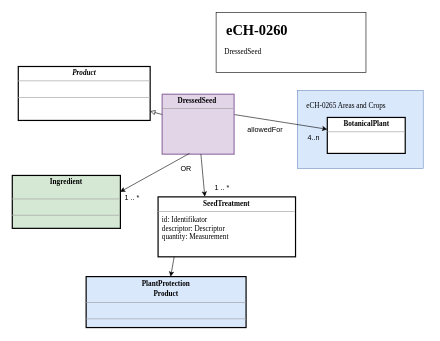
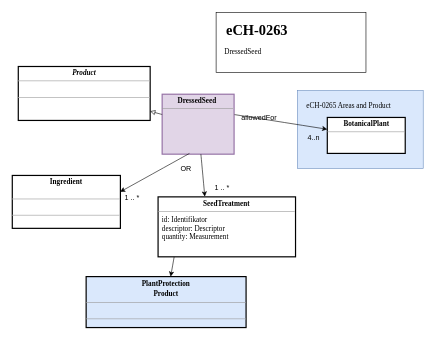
  <mxCell id="0" />
  <mxCell id="1" parent="0" />
  <mxCell id="2" value="v&amp;nbsp; &amp;nbsp; &amp;nbsp; &amp;nbsp; &amp;nbsp; &amp;nbsp; &amp;nbsp;&amp;nbsp;" style="rounded=0;whiteSpace=wrap;html=1;fillColor=#dae8fc;strokeColor=#6c8ebf;fontFamily=Verdana;" parent="1" vertex="1"><mxGeometry x="495.5" y="150" width="210" height="130" as="geometry" /></mxCell>
  <mxCell id="3" value="&lt;p style=&quot;margin:0px;margin-top:4px;text-align:center;&quot;&gt;&lt;b&gt;PlantProtection&lt;/b&gt;&lt;/p&gt;&lt;p style=&quot;margin:0px;margin-top:4px;text-align:center;&quot;&gt;&lt;b&gt;Product&lt;/b&gt;&lt;/p&gt;&lt;hr size=&quot;1&quot;&gt;&lt;p style=&quot;margin:0px;margin-left:4px;&quot;&gt;&amp;nbsp;&lt;br&gt;&lt;/p&gt;&lt;hr size=&quot;1&quot;&gt;&lt;p style=&quot;margin:0px;margin-left:4px;&quot;&gt;&lt;br&gt;&lt;/p&gt;" style="verticalAlign=top;align=left;overflow=fill;fontSize=12;fontFamily=Verdana;html=1;sketch=0;strokeWidth=2;fillColor=#dae8fc;" parent="1" vertex="1"><mxGeometry x="143.2" y="460.5" width="266.8" height="85" as="geometry" /></mxCell>
  <mxCell id="4" value="&lt;p style=&quot;margin:0px;margin-top:4px;text-align:center;&quot;&gt;&lt;b&gt;DressedSeed&lt;/b&gt;&lt;span style=&quot;background-color: initial; text-align: left;&quot;&gt;&amp;nbsp;&lt;/span&gt;&lt;/p&gt;&lt;hr size=&quot;1&quot;&gt;&lt;p style=&quot;margin:0px;margin-left:4px;&quot;&gt;&lt;br&gt;&lt;/p&gt;" style="verticalAlign=top;align=left;overflow=fill;fontSize=12;fontFamily=Verdana;html=1;sketch=0;strokeWidth=2;fillColor=#e1d5e7;strokeColor=#9673a6;" parent="1" vertex="1"><mxGeometry x="270" y="156.25" width="120" height="100" as="geometry" /></mxCell>
- <mxCell id="5" value="eCH-0265 Areas and Crops" style="text;html=1;strokeColor=none;fillColor=none;align=left;verticalAlign=middle;whiteSpace=wrap;rounded=0;strokeWidth=2;fontFamily=Verdana;" parent="1" vertex="1"><mxGeometry x="509.25" y="166.25" width="202.5" height="18.75" as="geometry" /></mxCell>
+ <mxCell id="5" value="eCH-0265 Areas and Product" style="text;html=1;strokeColor=none;fillColor=none;align=left;verticalAlign=middle;whiteSpace=wrap;rounded=0;strokeWidth=2;fontFamily=Verdana;" parent="1" vertex="1"><mxGeometry x="509.25" y="166.25" width="202.5" height="18.75" as="geometry" /></mxCell>
  <mxCell id="6" value="" style="endArrow=classic;html=1;sketch=0;fontFamily=Verdana;curved=1;exitX=1.006;exitY=0.34;exitDx=0;exitDy=0;exitPerimeter=0;" parent="1" source="4" target="7" edge="1"><mxGeometry width="50" height="50" relative="1" as="geometry"><mxPoint x="420.775" y="762" as="sourcePoint" /><mxPoint x="433.852" y="825" as="targetPoint" /></mxGeometry></mxCell>
  <mxCell id="7" value="&lt;p style=&quot;margin:0px;margin-top:4px;text-align:center;&quot;&gt;&lt;b&gt;BotanicalPlant&lt;/b&gt;&lt;/p&gt;&lt;hr size=&quot;1&quot;&gt;&lt;p style=&quot;margin:0px;margin-left:4px;&quot;&gt;&lt;br&gt;&lt;/p&gt;" style="verticalAlign=top;align=left;overflow=fill;fontSize=12;fontFamily=Verdana;html=1;sketch=0;strokeWidth=2;" parent="1" vertex="1"><mxGeometry x="545.5" y="195" width="130" height="60" as="geometry" /></mxCell>
  <mxCell id="8" value="&lt;p style=&quot;margin:0px;margin-top:4px;text-align:center;&quot;&gt;&lt;b&gt;SeedTreatment&lt;/b&gt;&lt;/p&gt;&lt;hr size=&quot;1&quot;&gt;&lt;p style=&quot;margin:0px;margin-left:4px;&quot;&gt;&amp;nbsp;id: Identifikator&amp;nbsp;&lt;br&gt;&lt;/p&gt;&lt;p style=&quot;margin:0px;margin-left:4px;&quot;&gt;&amp;nbsp;descriptor: Descriptor&lt;/p&gt;&lt;p style=&quot;margin:0px;margin-left:4px;&quot;&gt;&amp;nbsp;quantity: Measurement&lt;/p&gt;&lt;p style=&quot;margin:0px;margin-left:4px;&quot;&gt;&lt;br&gt;&lt;/p&gt;" style="verticalAlign=top;align=left;overflow=fill;fontSize=12;fontFamily=Verdana;html=1;sketch=0;strokeWidth=2;" parent="1" vertex="1"><mxGeometry x="263.2" y="327.5" width="229.3" height="100" as="geometry" /></mxCell>
  <mxCell id="9" value="" style="endArrow=classic;html=1;sketch=0;fontFamily=Verdana;curved=1;entryX=0.34;entryY=-0.005;entryDx=0;entryDy=0;entryPerimeter=0;" parent="1" source="4" target="8" edge="1"><mxGeometry width="50" height="50" relative="1" as="geometry"><mxPoint x="162.5" y="474" as="sourcePoint" /><mxPoint x="429.949" y="794.5" as="targetPoint" /></mxGeometry></mxCell>
  <mxCell id="10" value="" style="endArrow=classic;html=1;sketch=0;fontFamily=Verdana;curved=1;exitX=0.117;exitY=1.002;exitDx=0;exitDy=0;exitPerimeter=0;" parent="1" source="8" target="3" edge="1"><mxGeometry width="50" height="50" relative="1" as="geometry"><mxPoint x="251.494" y="487.5" as="sourcePoint" /><mxPoint x="501" y="988.1" as="targetPoint" /></mxGeometry></mxCell>
- <mxCell id="11" value="allowedFor" style="text;html=1;strokeColor=none;fillColor=none;align=center;verticalAlign=middle;whiteSpace=wrap;rounded=0;" parent="1" vertex="1"><mxGeometry x="411.5" y="200" width="60" height="30" as="geometry" /></mxCell>
+ <mxCell id="11" value="allowedFor" style="text;html=1;strokeColor=none;fillColor=none;align=center;verticalAlign=middle;whiteSpace=wrap;rounded=0;" parent="1" vertex="1"><mxGeometry x="401.5" y="180" width="60" height="30" as="geometry" /></mxCell>
  <mxCell id="12" value="1 .. *" style="text;html=1;strokeColor=none;fillColor=none;align=center;verticalAlign=middle;whiteSpace=wrap;rounded=0;" parent="1" vertex="1"><mxGeometry x="300" y="297.5" width="140" height="30" as="geometry" /></mxCell>
  <mxCell id="13" value="4..n" style="text;html=1;strokeColor=none;fillColor=none;align=center;verticalAlign=middle;whiteSpace=wrap;rounded=0;" parent="1" vertex="1"><mxGeometry x="492.5" y="213.5" width="60" height="30" as="geometry" /></mxCell>
- <mxCell id="14" value="&lt;p style=&quot;margin:0px;margin-top:4px;text-align:center;&quot;&gt;&lt;b&gt;Ingredient&lt;/b&gt;&lt;/p&gt;&amp;nbsp;&lt;hr size=&quot;1&quot;&gt;&lt;p style=&quot;margin:0px;margin-left:4px;&quot;&gt;&amp;nbsp;&lt;br&gt;&lt;/p&gt;&lt;hr size=&quot;1&quot;&gt;&lt;p style=&quot;margin:0px;margin-left:4px;&quot;&gt;&lt;br&gt;&lt;/p&gt;" style="verticalAlign=top;align=left;overflow=fill;fontSize=12;fontFamily=Verdana;html=1;sketch=0;strokeWidth=2;fillColor=#d5e8d4;" parent="1" vertex="1"><mxGeometry x="20" y="291.75" width="180.35" height="88.25" as="geometry" /></mxCell>
+ <mxCell id="14" value="&lt;p style=&quot;margin:0px;margin-top:4px;text-align:center;&quot;&gt;&lt;b&gt;Ingredient&lt;/b&gt;&lt;/p&gt;&amp;nbsp;&lt;hr size=&quot;1&quot;&gt;&lt;p style=&quot;margin:0px;margin-left:4px;&quot;&gt;&amp;nbsp;&lt;br&gt;&lt;/p&gt;&lt;hr size=&quot;1&quot;&gt;&lt;p style=&quot;margin:0px;margin-left:4px;&quot;&gt;&lt;br&gt;&lt;/p&gt;" style="verticalAlign=top;align=left;overflow=fill;fontSize=12;fontFamily=Verdana;html=1;sketch=0;strokeWidth=2;" parent="1" vertex="1"><mxGeometry x="20" y="291.75" width="180.35" height="88.25" as="geometry" /></mxCell>
  <mxCell id="15" value="" style="endArrow=classic;html=1;sketch=0;fontFamily=Verdana;curved=1;exitX=0.379;exitY=0.988;exitDx=0;exitDy=0;exitPerimeter=0;entryX=0.997;entryY=0.311;entryDx=0;entryDy=0;entryPerimeter=0;" parent="1" source="4" target="14" edge="1"><mxGeometry width="50" height="50" relative="1" as="geometry"><mxPoint x="317" y="266" as="sourcePoint" /><mxPoint x="351" y="337" as="targetPoint" /></mxGeometry></mxCell>
  <mxCell id="16" value="1 .. *" style="text;html=1;strokeColor=none;fillColor=none;align=center;verticalAlign=middle;whiteSpace=wrap;rounded=0;" parent="1" vertex="1"><mxGeometry x="150" y="315" width="140" height="30" as="geometry" /></mxCell>
  <mxCell id="17" value="OR" style="text;html=1;strokeColor=none;fillColor=none;align=center;verticalAlign=middle;whiteSpace=wrap;rounded=0;" parent="1" vertex="1"><mxGeometry x="240" y="265" width="140" height="30" as="geometry" /></mxCell>
  <mxCell id="18" value="" style="rounded=0;whiteSpace=wrap;html=1;" vertex="1" parent="1"><mxGeometry x="360" y="20" width="250" height="100" as="geometry" /></mxCell>
- <mxCell id="19" value="&lt;h1&gt;&lt;span style=&quot;background-color: initial;&quot;&gt;eCH-0260&lt;/span&gt;&lt;/h1&gt;&lt;div&gt;&lt;br&gt;&lt;/div&gt;" style="text;html=1;strokeColor=none;fillColor=none;spacing=5;spacingTop=-20;whiteSpace=wrap;overflow=hidden;rounded=0;strokeWidth=2;fontFamily=Verdana;" vertex="1" parent="1"><mxGeometry x="371.5" y="30" width="195.7" height="80" as="geometry" /></mxCell>
+ <mxCell id="19" value="&lt;h1&gt;&lt;span style=&quot;background-color: initial;&quot;&gt;eCH-0263&lt;/span&gt;&lt;/h1&gt;&lt;div&gt;&lt;br&gt;&lt;/div&gt;" style="text;html=1;strokeColor=none;fillColor=none;spacing=5;spacingTop=-20;whiteSpace=wrap;overflow=hidden;rounded=0;strokeWidth=2;fontFamily=Verdana;" vertex="1" parent="1"><mxGeometry x="371.5" y="30" width="195.7" height="80" as="geometry" /></mxCell>
  <mxCell id="20" value="DressedSeed" style="text;html=1;strokeColor=none;fillColor=none;align=left;verticalAlign=middle;whiteSpace=wrap;rounded=0;strokeWidth=2;fontFamily=Verdana;" vertex="1" parent="1"><mxGeometry x="371.5" y="70" width="226.4" height="30" as="geometry" /></mxCell>
  <mxCell id="21" value="&lt;p style=&quot;margin:0px;margin-top:4px;text-align:center;&quot;&gt;&lt;b&gt;&lt;i&gt;Product&lt;/i&gt;&lt;/b&gt;&lt;/p&gt;&lt;hr size=&quot;1&quot;&gt;&lt;p style=&quot;margin:0px;margin-left:4px;&quot;&gt;&lt;br&gt;&lt;/p&gt;&lt;hr size=&quot;1&quot;&gt;&lt;p style=&quot;margin:0px;margin-left:4px;&quot;&gt;&lt;br&gt;&lt;/p&gt;" style="verticalAlign=top;align=left;overflow=fill;fontSize=12;fontFamily=Verdana;html=1;sketch=0;strokeWidth=2;" vertex="1" parent="1"><mxGeometry x="30" y="110" width="220" height="90" as="geometry" /></mxCell>
  <mxCell id="22" value="" style="endArrow=block;html=1;sketch=0;fontFamily=Verdana;curved=1;endFill=0;" edge="1" parent="1" target="21" source="4"><mxGeometry width="50" height="50" relative="1" as="geometry"><mxPoint x="-162.5" y="393.913" as="sourcePoint" /><mxPoint x="-384.88" y="612.325" as="targetPoint" /></mxGeometry></mxCell>
